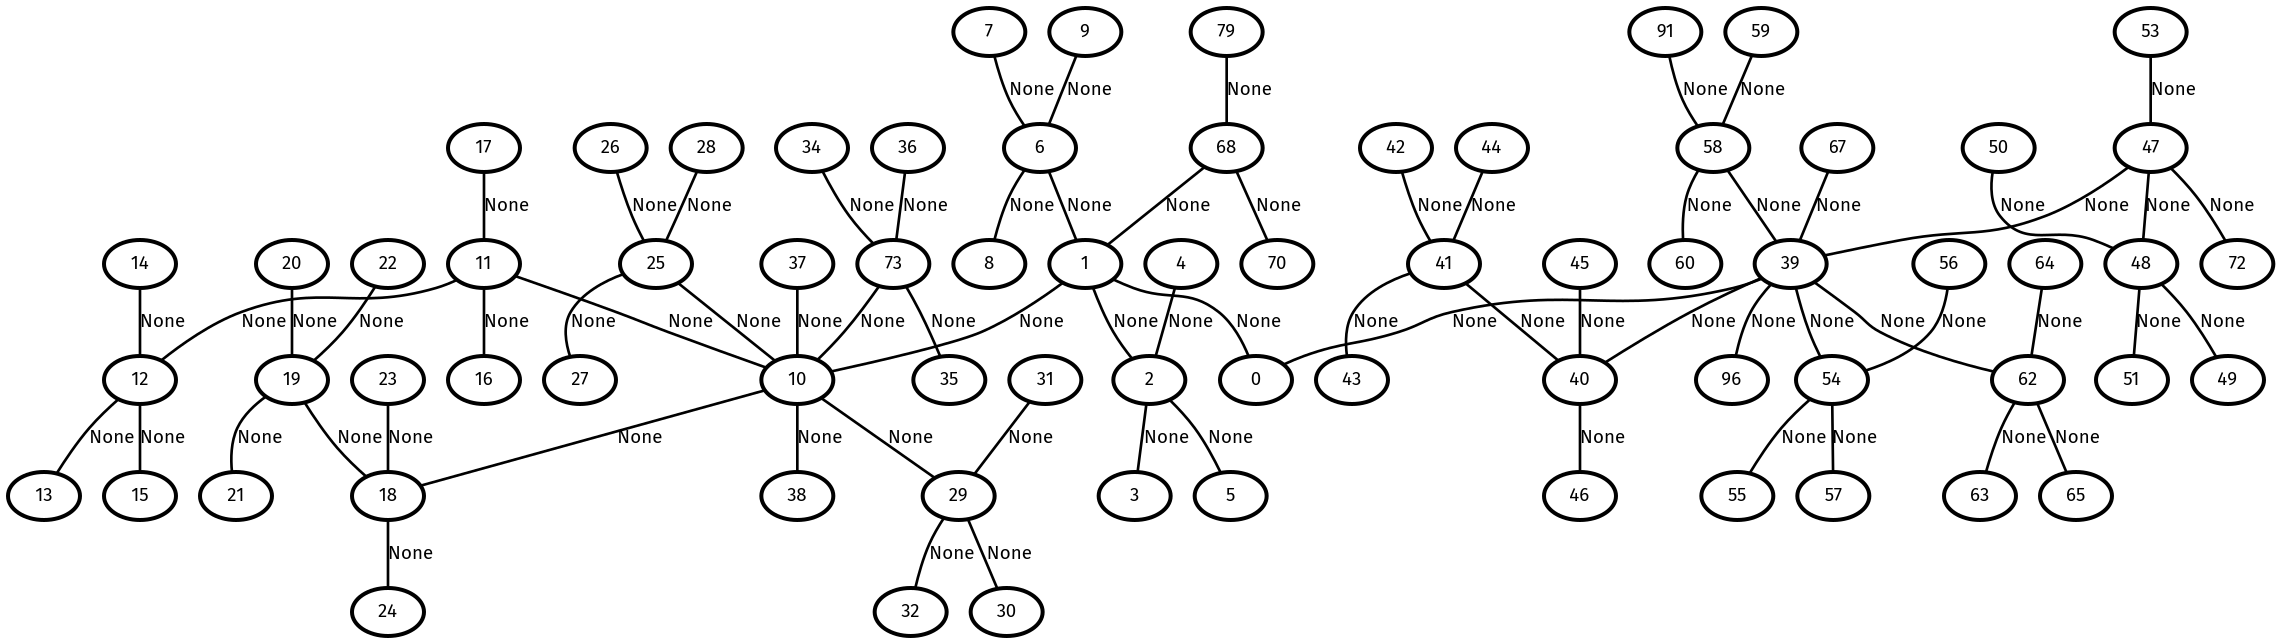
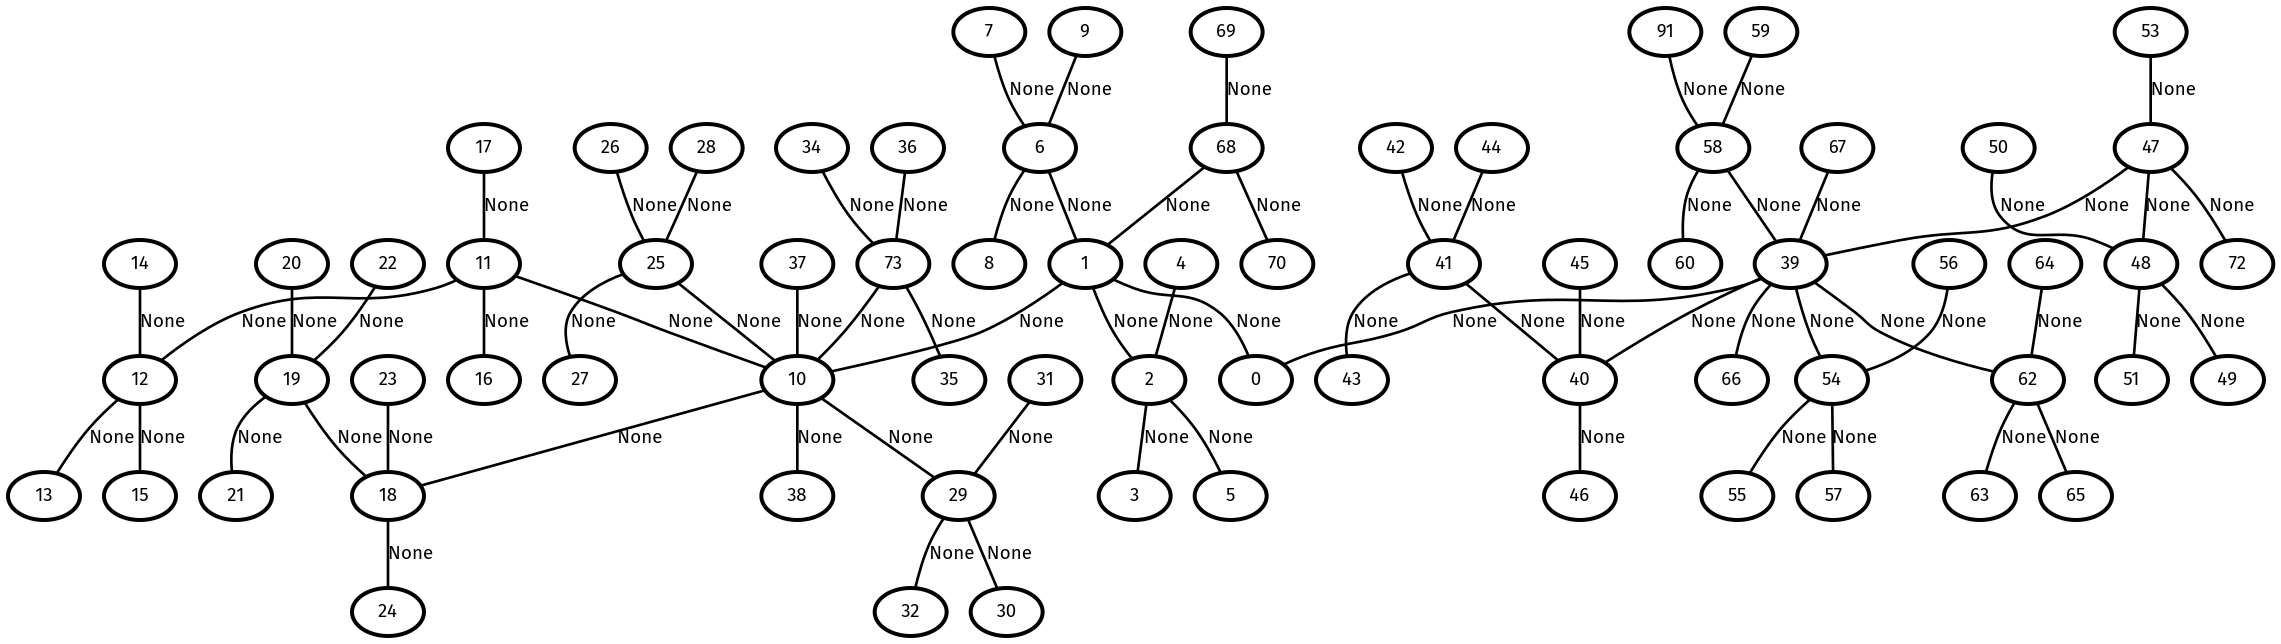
  graph {
    fontname="Fira Sans"
    node [fontname="Fira Sans" penwidth=3]
    edge [fontname="Fira Sans" penwidth=2]
    n1 [label=0]
    n2 [label=1]
    n3 [label=2]
    n4 [label=10]
    n5 [label=3]
    n6 [label=5]
    n7 [label=18]
    n8 [label=29]
    n9 [label=38]
    n10 [label=4]
    n11 [label=6]
    n12 [label=8]
    n13 [label=7]
    n14 [label=9]
    n15 [label=24]
    n16 [label=30]
    n17 [label=32]
    n18 [label=11]
    n19 [label=12]
    n20 [label=16]
    n21 [label=13]
    n22 [label=15]
    n23 [label=14]
    n24 [label=17]
    n25 [label=19]
    n26 [label=21]
    n27 [label=20]
    n28 [label=22]
    n29 [label=23]
    n30 [label=25]
    n31 [label=27]
    n32 [label=26]
    n33 [label=28]
    n34 [label=31]
    n35 [label=73]
    n36 [label=35]
    n37 [label=34]
    n38 [label=36]
    n39 [label=37]
    n40 [label=39]
    n41 [label=40]
    n42 [label=54]
    n43 [label=62]
-   n44 [label=96]
+   n44 [label=66]
    n45 [label=46]
    n46 [label=55]
    n47 [label=57]
    n48 [label=63]
    n49 [label=65]
    n50 [label=41]
    n51 [label=43]
    n52 [label=42]
    n53 [label=44]
    n54 [label=45]
    n55 [label=47]
    n56 [label=48]
    n57 [label=72]
    n58 [label=49]
    n59 [label=51]
    n60 [label=50]
    n61 [label=53]
    n62 [label=56]
    n63 [label=58]
    n64 [label=60]
    n65 [label=59]
    n66 [label=91]
    n67 [label=64]
    n68 [label=67]
    n69 [label=68]
    n70 [label=70]
-   n71 [label=79]
+   n71 [label=69]
    n2 -- n1 [label=None]
    n2 -- n3 [label=None]
    n2 -- n4 [label=None]
    n3 -- n5 [label=None]
    n3 -- n6 [label=None]
    n4 -- n7 [label=None]
    n4 -- n8 [label=None]
    n4 -- n9 [label=None]
    n7 -- n15 [label=None]
    n8 -- n16 [label=None]
    n8 -- n17 [label=None]
    n10 -- n3 [label=None]
    n11 -- n2 [label=None]
    n11 -- n12 [label=None]
    n13 -- n11 [label=None]
    n14 -- n11 [label=None]
    n18 -- n4 [label=None]
    n18 -- n19 [label=None]
    n18 -- n20 [label=None]
    n19 -- n21 [label=None]
    n19 -- n22 [label=None]
    n23 -- n19 [label=None]
    n24 -- n18 [label=None]
    n25 -- n7 [label=None]
    n25 -- n26 [label=None]
    n27 -- n25 [label=None]
    n28 -- n25 [label=None]
    n29 -- n7 [label=None]
    n30 -- n4 [label=None]
    n30 -- n31 [label=None]
    n32 -- n30 [label=None]
    n33 -- n30 [label=None]
    n34 -- n8 [label=None]
    n35 -- n4 [label=None]
    n35 -- n36 [label=None]
    n37 -- n35 [label=None]
    n38 -- n35 [label=None]
    n39 -- n4 [label=None]
    n40 -- n1 [label=None]
    n40 -- n41 [label=None]
    n40 -- n42 [label=None]
    n40 -- n43 [label=None]
    n40 -- n44 [label=None]
    n41 -- n45 [label=None]
    n42 -- n46 [label=None]
    n42 -- n47 [label=None]
    n43 -- n48 [label=None]
    n43 -- n49 [label=None]
    n50 -- n41 [label=None]
    n50 -- n51 [label=None]
    n52 -- n50 [label=None]
    n53 -- n50 [label=None]
    n54 -- n41 [label=None]
    n55 -- n40 [label=None]
    n55 -- n56 [label=None]
    n55 -- n57 [label=None]
    n56 -- n58 [label=None]
    n56 -- n59 [label=None]
    n60 -- n56 [label=None]
    n61 -- n55 [label=None]
    n62 -- n42 [label=None]
    n63 -- n40 [label=None]
    n63 -- n64 [label=None]
    n65 -- n63 [label=None]
    n66 -- n63 [label=None]
    n67 -- n43 [label=None]
    n68 -- n40 [label=None]
    n69 -- n2 [label=None]
    n69 -- n70 [label=None]
    n71 -- n69 [label=None]
  }
